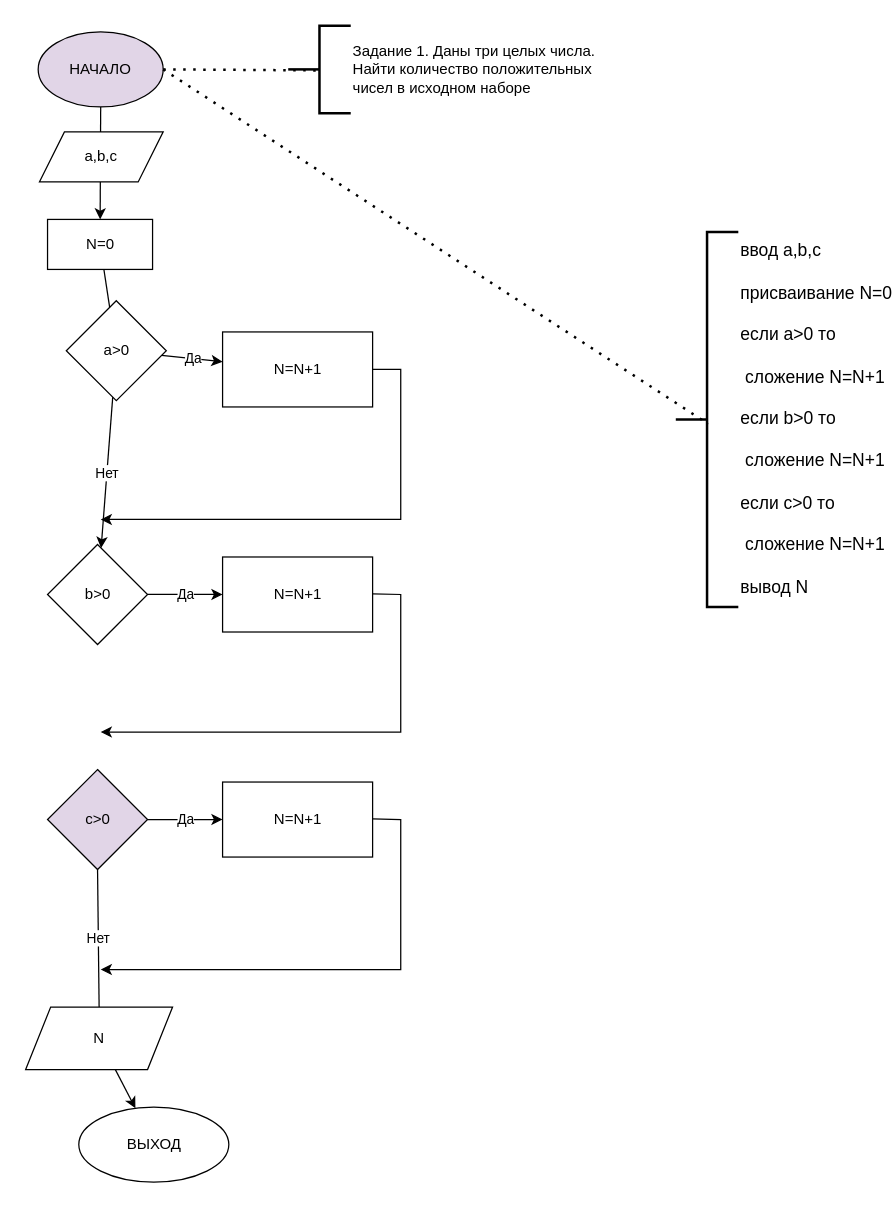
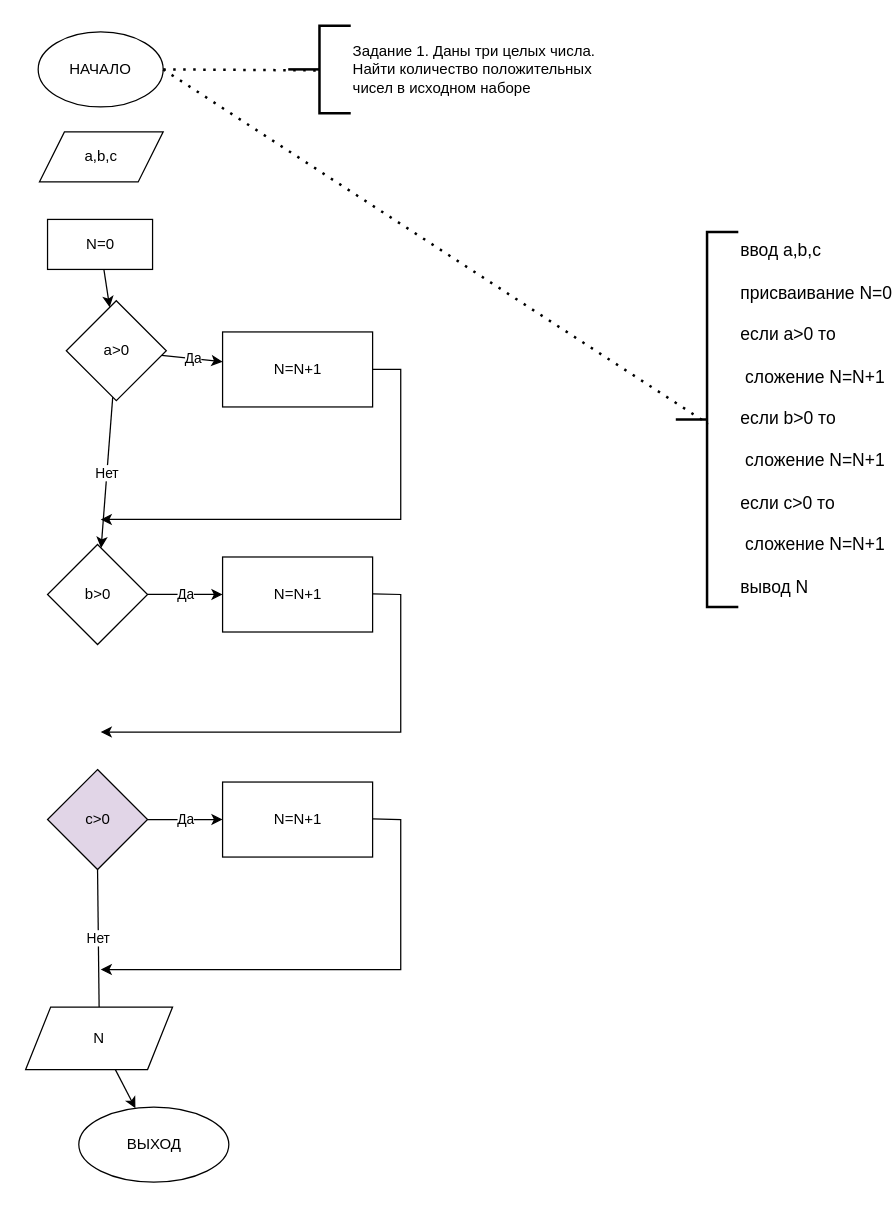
  <mxCell id="0" />
  <mxCell id="1" parent="0" />
- <mxCell id="2" value="" style="edgeStyle=none;rounded=0;orthogonalLoop=1;jettySize=auto;html=1;" parent="1" source="3" target="18" edge="1"><mxGeometry relative="1" as="geometry" /></mxCell>
- <mxCell id="3" value="НАЧАЛО" style="ellipse;whiteSpace=wrap;html=1;fillColor=#e1d5e7;" parent="1" vertex="1"><mxGeometry x="30" y="25" width="100" height="60" as="geometry" /></mxCell>
+ <mxCell id="3" value="НАЧАЛО" style="ellipse;whiteSpace=wrap;html=1;" parent="1" vertex="1"><mxGeometry x="30" y="25" width="100" height="60" as="geometry" /></mxCell>
  <mxCell id="4" value="Да" style="edgeStyle=none;rounded=0;orthogonalLoop=1;jettySize=auto;html=1;" parent="1" source="6" target="8" edge="1"><mxGeometry relative="1" as="geometry" /></mxCell>
  <mxCell id="5" value="Нет" style="edgeStyle=none;rounded=0;orthogonalLoop=1;jettySize=auto;html=1;" parent="1" source="6" target="10" edge="1"><mxGeometry relative="1" as="geometry" /></mxCell>
  <mxCell id="6" value="a&amp;gt;0" style="rhombus;whiteSpace=wrap;html=1;" parent="1" vertex="1"><mxGeometry x="52.5" y="240" width="80" height="80" as="geometry" /></mxCell>
  <mxCell id="7" style="edgeStyle=none;rounded=0;orthogonalLoop=1;jettySize=auto;html=1;exitX=1;exitY=0.5;exitDx=0;exitDy=0;" parent="1" source="8" edge="1"><mxGeometry relative="1" as="geometry"><mxPoint x="80" y="415" as="targetPoint" /><Array as="points"><mxPoint x="320" y="295" /><mxPoint x="320" y="415" /></Array></mxGeometry></mxCell>
  <mxCell id="8" value="N=N+1" style="whiteSpace=wrap;html=1;" parent="1" vertex="1"><mxGeometry x="177.5" y="265" width="120" height="60" as="geometry" /></mxCell>
  <mxCell id="9" value="Да" style="edgeStyle=none;rounded=0;orthogonalLoop=1;jettySize=auto;html=1;" parent="1" source="10" target="11" edge="1"><mxGeometry relative="1" as="geometry"><Array as="points"><mxPoint x="147.5" y="475" /></Array></mxGeometry></mxCell>
  <mxCell id="10" value="b&amp;gt;0" style="rhombus;whiteSpace=wrap;html=1;" parent="1" vertex="1"><mxGeometry x="37.5" y="435" width="80" height="80" as="geometry" /></mxCell>
  <mxCell id="11" value="N=N+1" style="whiteSpace=wrap;html=1;" parent="1" vertex="1"><mxGeometry x="177.5" y="445" width="120" height="60" as="geometry" /></mxCell>
  <mxCell id="12" value="Да" style="edgeStyle=none;rounded=0;orthogonalLoop=1;jettySize=auto;html=1;" parent="1" source="14" target="15" edge="1"><mxGeometry relative="1" as="geometry" /></mxCell>
  <mxCell id="13" value="Нет" style="edgeStyle=none;rounded=0;orthogonalLoop=1;jettySize=auto;html=1;entryX=0.5;entryY=0;entryDx=0;entryDy=0;exitX=0.5;exitY=1;exitDx=0;exitDy=0;endArrow=none;" parent="1" source="14" target="22" edge="1"><mxGeometry relative="1" as="geometry" /></mxCell>
  <mxCell id="14" value="c&amp;gt;0" style="rhombus;whiteSpace=wrap;html=1;fillColor=#e1d5e7;" parent="1" vertex="1"><mxGeometry x="37.5" y="615" width="80" height="80" as="geometry" /></mxCell>
  <mxCell id="15" value="N=N+1" style="whiteSpace=wrap;html=1;" parent="1" vertex="1"><mxGeometry x="177.5" y="625" width="120" height="60" as="geometry" /></mxCell>
  <mxCell id="16" value="a,b,c" style="shape=parallelogram;perimeter=parallelogramPerimeter;whiteSpace=wrap;html=1;fixedSize=1;" parent="1" vertex="1"><mxGeometry x="31" y="105" width="99" height="40" as="geometry" /></mxCell>
- <mxCell id="17" value="" style="edgeStyle=none;rounded=0;orthogonalLoop=1;jettySize=auto;html=1;endArrow=none;" parent="1" source="18" target="6" edge="1"><mxGeometry relative="1" as="geometry" /></mxCell>
+ <mxCell id="17" value="" style="edgeStyle=none;rounded=0;orthogonalLoop=1;jettySize=auto;html=1;" parent="1" source="18" target="6" edge="1"><mxGeometry relative="1" as="geometry" /></mxCell>
  <mxCell id="18" value="N=0" style="whiteSpace=wrap;html=1;" parent="1" vertex="1"><mxGeometry x="37.5" y="175" width="84" height="40" as="geometry" /></mxCell>
  <mxCell id="19" style="edgeStyle=none;rounded=0;orthogonalLoop=1;jettySize=auto;html=1;exitX=1;exitY=0.5;exitDx=0;exitDy=0;" parent="1" edge="1"><mxGeometry relative="1" as="geometry"><mxPoint x="80" y="585" as="targetPoint" /><mxPoint x="297.5" y="474.5" as="sourcePoint" /><Array as="points"><mxPoint x="320" y="475" /><mxPoint x="320" y="585" /></Array></mxGeometry></mxCell>
  <mxCell id="20" style="edgeStyle=none;rounded=0;orthogonalLoop=1;jettySize=auto;html=1;exitX=1;exitY=0.5;exitDx=0;exitDy=0;" parent="1" edge="1"><mxGeometry relative="1" as="geometry"><mxPoint x="80" y="775" as="targetPoint" /><mxPoint x="297.5" y="654.5" as="sourcePoint" /><Array as="points"><mxPoint x="320" y="655" /><mxPoint x="320" y="775" /></Array></mxGeometry></mxCell>
  <mxCell id="21" value="" style="edgeStyle=none;rounded=0;orthogonalLoop=1;jettySize=auto;html=1;" parent="1" source="22" target="24" edge="1"><mxGeometry relative="1" as="geometry" /></mxCell>
  <mxCell id="22" value="N" style="shape=parallelogram;perimeter=parallelogramPerimeter;whiteSpace=wrap;html=1;fixedSize=1;" parent="1" vertex="1"><mxGeometry x="20" y="805" width="117.5" height="50" as="geometry" /></mxCell>
  <mxCell id="23" style="edgeStyle=none;rounded=0;orthogonalLoop=1;jettySize=auto;html=1;exitX=0.5;exitY=1;exitDx=0;exitDy=0;" parent="1" source="22" target="22" edge="1"><mxGeometry relative="1" as="geometry" /></mxCell>
  <mxCell id="24" value="ВЫХОД" style="ellipse;whiteSpace=wrap;html=1;" parent="1" vertex="1"><mxGeometry x="62.5" y="885" width="120" height="60" as="geometry" /></mxCell>
  <mxCell id="25" value="Задание 1. Даны три целых числа. &lt;br&gt;Найти количество положительных &lt;br&gt;чисел в исходном наборе" style="strokeWidth=2;html=1;shape=mxgraph.flowchart.annotation_2;align=left;labelPosition=right;pointerEvents=1;" parent="1" vertex="1"><mxGeometry x="230" y="20" width="50" height="70" as="geometry" /></mxCell>
  <mxCell id="26" value="" style="endArrow=none;dashed=1;html=1;dashPattern=1 3;strokeWidth=2;rounded=0;exitX=1;exitY=0.5;exitDx=0;exitDy=0;entryX=0.52;entryY=0.512;entryDx=0;entryDy=0;entryPerimeter=0;" parent="1" source="3" target="25" edge="1"><mxGeometry width="50" height="50" relative="1" as="geometry"><mxPoint x="212.5" y="165" as="sourcePoint" /><mxPoint x="262.5" y="115" as="targetPoint" /></mxGeometry></mxCell>
  <mxCell id="27" value="ввод a,b,c&lt;br&gt;&lt;br&gt;присваивание N=0&lt;br&gt;&lt;br&gt;если а&amp;gt;0 то&lt;br&gt;&lt;span&gt; &lt;/span&gt;&lt;span&gt; &lt;/span&gt;&lt;br&gt;&lt;span style=&quot;white-space: pre&quot;&gt; &lt;/span&gt;сложение N=N+1&lt;br&gt;&lt;br&gt;если b&amp;gt;0 то&lt;br&gt;&lt;br&gt;&lt;span style=&quot;white-space: pre&quot;&gt; &lt;/span&gt;сложение N=N+1&lt;br&gt;&lt;br&gt;если c&amp;gt;0 то&lt;br&gt;&lt;br&gt;&lt;span style=&quot;white-space: pre&quot;&gt; &lt;/span&gt;сложение N=N+1&lt;br&gt;&lt;br&gt;вывод N" style="strokeWidth=2;html=1;shape=mxgraph.flowchart.annotation_2;align=left;labelPosition=right;pointerEvents=1;verticalAlign=top;fontSize=14;spacing=2;spacingBottom=0;spacingLeft=0;spacingTop=0;horizontal=1;" parent="1" vertex="1"><mxGeometry x="540" y="185" width="50" height="300" as="geometry" /></mxCell>
  <mxCell id="28" value="" style="endArrow=none;dashed=1;html=1;dashPattern=1 3;strokeWidth=2;rounded=0;exitX=1;exitY=0.5;exitDx=0;exitDy=0;entryX=0.52;entryY=0.512;entryDx=0;entryDy=0;entryPerimeter=0;" parent="1" source="3" target="27" edge="1"><mxGeometry width="50" height="50" relative="1" as="geometry"><mxPoint x="450" y="120" as="sourcePoint" /><mxPoint x="582.5" y="180" as="targetPoint" /></mxGeometry></mxCell>
